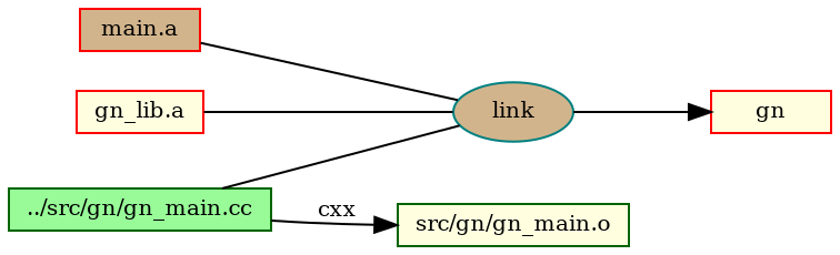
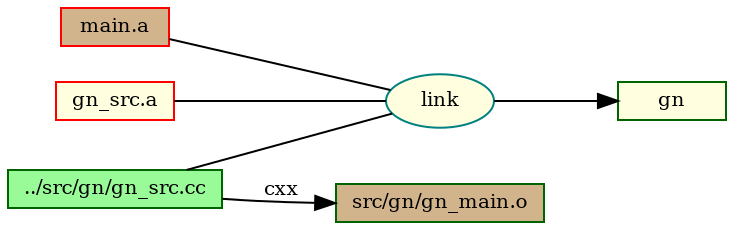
  digraph {
    rankdir=LR
    node [color=red fillcolor=lightyellow fontsize=10 shape=box style=filled]
    edge [fontsize=10 arrowhead=none]
-   n1 [height=0.25 label=gn]
-   n2 [color=teal fillcolor=tan height=0.25 label=link shape=ellipse]
-   n3 [color=darkgreen height=0.25 label="src/gn/gn_main.o"]
+   n1 [color=darkgreen height=0.25 label=gn]
+   n2 [color=teal height=0.25 label=link shape=ellipse]
+   n3 [color=darkgreen fillcolor=tan height=0.25 label="src/gn/gn_main.o"]
    n4 [fillcolor=tan height=0.25 label="main.a"]
-   n5 [height=0.25 label="gn_lib.a"]
-   n6 [color=darkgreen fillcolor=palegreen height=0.25 label="../src/gn/gn_main.cc"]
+   n5 [height=0.25 label="gn_src.a"]
+   n6 [color=darkgreen fillcolor=palegreen height=0.25 label="../src/gn/gn_src.cc"]
    n2 -> n1 [arrowhead=""]
    n4 -> n2
    n5 -> n2
    n6 -> n2
    n6 -> n3 [label=" cxx" arrowhead=""]
  }
